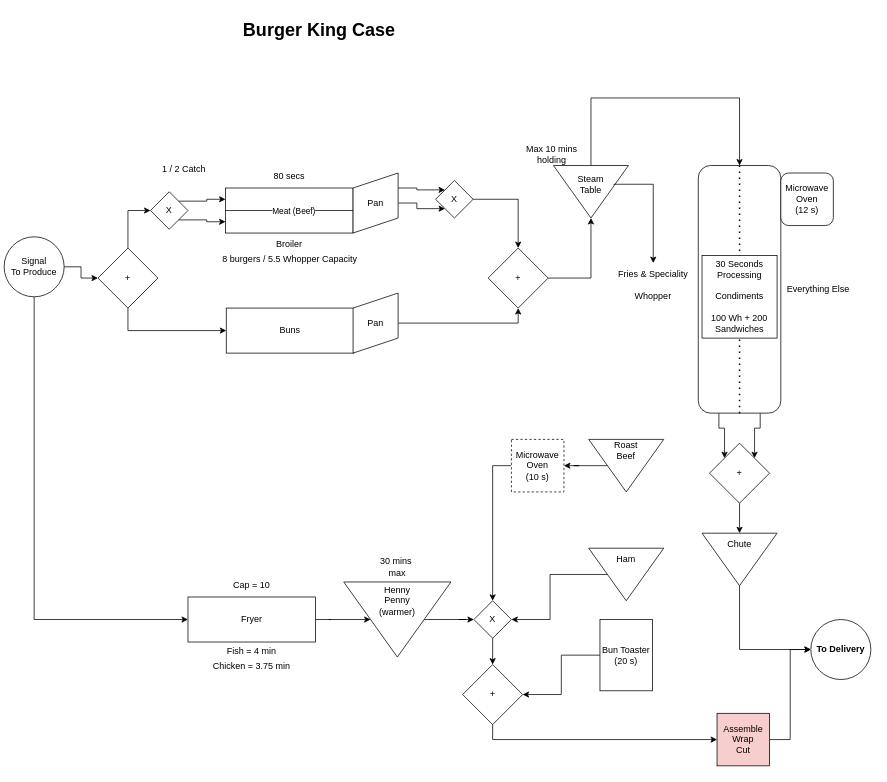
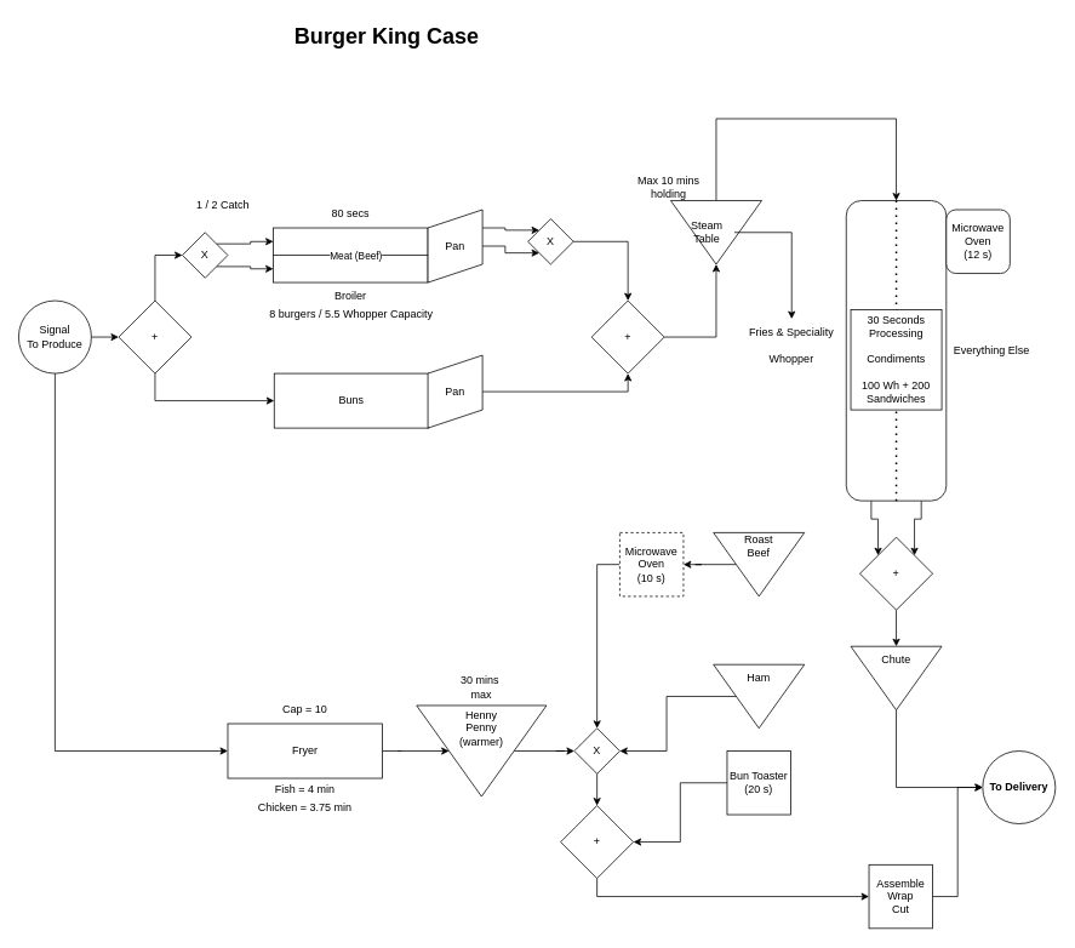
  <mxCell id="0" />
  <mxCell id="1" parent="0" />
  <mxCell id="2" value="&lt;h1&gt;Burger King Case&lt;/h1&gt;&lt;div&gt;&lt;br&gt;&lt;/div&gt;" style="text;html=1;strokeColor=none;fillColor=none;spacing=5;spacingTop=-20;whiteSpace=wrap;overflow=hidden;rounded=0;align=center;" vertex="1" parent="1"><mxGeometry x="290" y="20" width="270" height="120" as="geometry" /></mxCell>
  <mxCell id="3" style="edgeStyle=orthogonalEdgeStyle;rounded=0;orthogonalLoop=1;jettySize=auto;html=1;exitX=1;exitY=0.5;exitDx=0;exitDy=0;entryX=0;entryY=0.5;entryDx=0;entryDy=0;" edge="1" parent="1" source="5" target="8"><mxGeometry relative="1" as="geometry" /></mxCell>
  <mxCell id="4" style="edgeStyle=orthogonalEdgeStyle;rounded=0;orthogonalLoop=1;jettySize=auto;html=1;exitX=0.5;exitY=1;exitDx=0;exitDy=0;entryX=0;entryY=0.5;entryDx=0;entryDy=0;" edge="1" parent="1" source="5" target="50"><mxGeometry relative="1" as="geometry" /></mxCell>
- <mxCell id="5" value="Signal&lt;br&gt;To Produce" style="ellipse;whiteSpace=wrap;html=1;aspect=fixed;" vertex="1" parent="1"><mxGeometry x="5" y="315" width="80" height="80" as="geometry" /></mxCell>
+ <mxCell id="5" value="Signal&lt;br&gt;To Produce" style="ellipse;whiteSpace=wrap;html=1;aspect=fixed;" vertex="1" parent="1"><mxGeometry x="20" y="330" width="80" height="80" as="geometry" /></mxCell>
  <mxCell id="6" style="edgeStyle=orthogonalEdgeStyle;rounded=0;orthogonalLoop=1;jettySize=auto;html=1;exitX=0.5;exitY=0;exitDx=0;exitDy=0;entryX=0;entryY=0.5;entryDx=0;entryDy=0;" edge="1" parent="1" source="8" target="12"><mxGeometry relative="1" as="geometry" /></mxCell>
  <mxCell id="7" style="edgeStyle=orthogonalEdgeStyle;rounded=0;orthogonalLoop=1;jettySize=auto;html=1;exitX=0.5;exitY=1;exitDx=0;exitDy=0;" edge="1" parent="1" source="8" target="20"><mxGeometry relative="1" as="geometry" /></mxCell>
  <mxCell id="8" value="+" style="rhombus;whiteSpace=wrap;html=1;" vertex="1" parent="1"><mxGeometry x="130" y="330" width="80" height="80" as="geometry" /></mxCell>
  <mxCell id="9" value="" style="rounded=0;whiteSpace=wrap;html=1;" vertex="1" parent="1"><mxGeometry x="300" y="250" width="170" height="60" as="geometry" /></mxCell>
  <mxCell id="10" style="edgeStyle=orthogonalEdgeStyle;rounded=0;orthogonalLoop=1;jettySize=auto;html=1;exitX=1;exitY=0;exitDx=0;exitDy=0;entryX=0;entryY=0.25;entryDx=0;entryDy=0;" edge="1" parent="1" source="12" target="9"><mxGeometry relative="1" as="geometry" /></mxCell>
  <mxCell id="11" style="edgeStyle=orthogonalEdgeStyle;rounded=0;orthogonalLoop=1;jettySize=auto;html=1;exitX=1;exitY=1;exitDx=0;exitDy=0;entryX=0;entryY=0.75;entryDx=0;entryDy=0;" edge="1" parent="1" source="12" target="9"><mxGeometry relative="1" as="geometry" /></mxCell>
  <mxCell id="12" value="X" style="rhombus;whiteSpace=wrap;html=1;" vertex="1" parent="1"><mxGeometry x="200" y="255" width="50" height="50" as="geometry" /></mxCell>
  <mxCell id="13" value="" style="endArrow=none;html=1;rounded=0;exitX=0;exitY=0.5;exitDx=0;exitDy=0;entryX=1;entryY=0.5;entryDx=0;entryDy=0;textOpacity=50;" edge="1" parent="1" source="9" target="9"><mxGeometry width="50" height="50" relative="1" as="geometry"><mxPoint x="400" y="410" as="sourcePoint" /><mxPoint x="450" y="360" as="targetPoint" /></mxGeometry></mxCell>
  <mxCell id="14" value="Meat (Beef)" style="edgeLabel;html=1;align=center;verticalAlign=middle;resizable=0;points=[];" vertex="1" connectable="0" parent="13"><mxGeometry x="0.079" relative="1" as="geometry"><mxPoint x="-2" as="offset" /></mxGeometry></mxCell>
  <mxCell id="15" style="edgeStyle=orthogonalEdgeStyle;rounded=0;orthogonalLoop=1;jettySize=auto;html=1;exitX=0.25;exitY=0;exitDx=0;exitDy=0;entryX=0;entryY=0;entryDx=0;entryDy=0;" edge="1" parent="1" source="17" target="19"><mxGeometry relative="1" as="geometry" /></mxCell>
  <mxCell id="16" style="edgeStyle=orthogonalEdgeStyle;rounded=0;orthogonalLoop=1;jettySize=auto;html=1;exitX=0.5;exitY=0;exitDx=0;exitDy=0;entryX=0;entryY=1;entryDx=0;entryDy=0;" edge="1" parent="1" source="17" target="19"><mxGeometry relative="1" as="geometry" /></mxCell>
  <mxCell id="17" value="Pan" style="shape=parallelogram;perimeter=parallelogramPerimeter;whiteSpace=wrap;html=1;fixedSize=1;size=20;direction=east;rotation=90;flipH=1;horizontal=0;" vertex="1" parent="1"><mxGeometry x="460" y="240" width="80" height="60" as="geometry" /></mxCell>
  <mxCell id="18" style="edgeStyle=orthogonalEdgeStyle;rounded=0;orthogonalLoop=1;jettySize=auto;html=1;exitX=1;exitY=0.5;exitDx=0;exitDy=0;entryX=0.5;entryY=0;entryDx=0;entryDy=0;" edge="1" parent="1" source="19" target="24"><mxGeometry relative="1" as="geometry" /></mxCell>
  <mxCell id="19" value="X" style="rhombus;whiteSpace=wrap;html=1;" vertex="1" parent="1"><mxGeometry x="580" y="240" width="50" height="50" as="geometry" /></mxCell>
  <mxCell id="20" value="Buns" style="rounded=0;whiteSpace=wrap;html=1;" vertex="1" parent="1"><mxGeometry x="301" y="410" width="170" height="60" as="geometry" /></mxCell>
  <mxCell id="21" style="edgeStyle=orthogonalEdgeStyle;rounded=0;orthogonalLoop=1;jettySize=auto;html=1;exitX=0.5;exitY=0;exitDx=0;exitDy=0;entryX=0.5;entryY=1;entryDx=0;entryDy=0;" edge="1" parent="1" source="22" target="24"><mxGeometry relative="1" as="geometry" /></mxCell>
  <mxCell id="22" value="Pan" style="shape=parallelogram;perimeter=parallelogramPerimeter;whiteSpace=wrap;html=1;fixedSize=1;size=20;direction=east;rotation=90;flipH=1;horizontal=0;" vertex="1" parent="1"><mxGeometry x="460" y="400" width="80" height="60" as="geometry" /></mxCell>
  <mxCell id="23" style="edgeStyle=orthogonalEdgeStyle;rounded=0;orthogonalLoop=1;jettySize=auto;html=1;exitX=1;exitY=0.5;exitDx=0;exitDy=0;entryX=0;entryY=0;entryDx=50;entryDy=0;entryPerimeter=0;" edge="1" parent="1" source="24" target="26"><mxGeometry relative="1" as="geometry" /></mxCell>
  <mxCell id="24" value="+" style="rhombus;whiteSpace=wrap;html=1;" vertex="1" parent="1"><mxGeometry x="650" y="330" width="80" height="80" as="geometry" /></mxCell>
  <mxCell id="25" style="edgeStyle=orthogonalEdgeStyle;rounded=0;orthogonalLoop=1;jettySize=auto;html=1;exitX=0.5;exitY=1;exitDx=0;exitDy=0;exitPerimeter=0;entryX=0;entryY=0.5;entryDx=0;entryDy=0;" edge="1" parent="1" source="26" target="29"><mxGeometry relative="1" as="geometry"><Array as="points"><mxPoint x="787" y="130" /><mxPoint x="985" y="130" /></Array></mxGeometry></mxCell>
  <mxCell id="26" value="" style="verticalLabelPosition=bottom;verticalAlign=top;html=1;shape=mxgraph.basic.acute_triangle;dx=0.5;flipV=1;" vertex="1" parent="1"><mxGeometry x="737" y="220" width="100" height="70" as="geometry" /></mxCell>
  <mxCell id="27" style="edgeStyle=orthogonalEdgeStyle;rounded=0;orthogonalLoop=1;jettySize=auto;html=1;exitX=1;exitY=0.25;exitDx=0;exitDy=0;entryX=1;entryY=0;entryDx=0;entryDy=0;" edge="1" parent="1" source="29" target="32"><mxGeometry relative="1" as="geometry" /></mxCell>
  <mxCell id="28" style="edgeStyle=orthogonalEdgeStyle;rounded=0;orthogonalLoop=1;jettySize=auto;html=1;exitX=1;exitY=0.75;exitDx=0;exitDy=0;entryX=0;entryY=0;entryDx=0;entryDy=0;" edge="1" parent="1" source="29" target="32"><mxGeometry relative="1" as="geometry" /></mxCell>
  <mxCell id="29" value="" style="rounded=1;whiteSpace=wrap;html=1;direction=south;horizontal=0;" vertex="1" parent="1"><mxGeometry x="930" y="220" width="110" height="330" as="geometry" /></mxCell>
  <mxCell id="30" value="Microwave Oven&lt;br&gt;(12 s)" style="whiteSpace=wrap;html=1;aspect=fixed;rounded=1;" vertex="1" parent="1"><mxGeometry x="1040" y="230" width="70" height="70" as="geometry" /></mxCell>
  <mxCell id="31" style="edgeStyle=orthogonalEdgeStyle;rounded=0;orthogonalLoop=1;jettySize=auto;html=1;exitX=0.5;exitY=1;exitDx=0;exitDy=0;entryX=0.5;entryY=1;entryDx=0;entryDy=0;entryPerimeter=0;" edge="1" parent="1" source="32" target="34"><mxGeometry relative="1" as="geometry" /></mxCell>
  <mxCell id="32" value="+" style="rhombus;whiteSpace=wrap;html=1;" vertex="1" parent="1"><mxGeometry x="945" y="590" width="80" height="80" as="geometry" /></mxCell>
  <mxCell id="33" style="edgeStyle=orthogonalEdgeStyle;rounded=0;orthogonalLoop=1;jettySize=auto;html=1;exitX=0;exitY=0;exitDx=50;exitDy=0;exitPerimeter=0;entryX=0;entryY=0.5;entryDx=0;entryDy=0;" edge="1" parent="1" source="34" target="74"><mxGeometry relative="1" as="geometry" /></mxCell>
  <mxCell id="34" value="&lt;p style=&quot;line-height: 0%;&quot;&gt;&lt;br&gt;&lt;/p&gt;" style="verticalLabelPosition=bottom;verticalAlign=top;html=1;shape=mxgraph.basic.acute_triangle;dx=0.5;flipV=1;" vertex="1" parent="1"><mxGeometry x="935" y="710" width="100" height="70" as="geometry" /></mxCell>
  <mxCell id="35" value="" style="endArrow=none;dashed=1;html=1;dashPattern=1 3;strokeWidth=2;rounded=0;entryX=0;entryY=0.5;entryDx=0;entryDy=0;exitX=1;exitY=0.5;exitDx=0;exitDy=0;" edge="1" parent="1" source="29" target="29"><mxGeometry width="50" height="50" relative="1" as="geometry"><mxPoint x="840" y="490" as="sourcePoint" /><mxPoint x="890" y="440" as="targetPoint" /></mxGeometry></mxCell>
  <mxCell id="36" value="80 secs" style="text;html=1;strokeColor=none;fillColor=none;align=center;verticalAlign=middle;whiteSpace=wrap;rounded=0;" vertex="1" parent="1"><mxGeometry x="355" y="220" width="60" height="30" as="geometry" /></mxCell>
  <mxCell id="37" value="Broiler" style="text;html=1;strokeColor=none;fillColor=none;align=center;verticalAlign=middle;whiteSpace=wrap;rounded=0;" vertex="1" parent="1"><mxGeometry x="355" y="310" width="60" height="30" as="geometry" /></mxCell>
  <mxCell id="38" value="8 burgers / 5.5 Whopper Capacity" style="text;html=1;strokeColor=none;fillColor=none;align=center;verticalAlign=middle;whiteSpace=wrap;rounded=0;" vertex="1" parent="1"><mxGeometry x="291" y="330" width="190" height="30" as="geometry" /></mxCell>
  <mxCell id="39" value="1 / 2 Catch" style="text;html=1;strokeColor=none;fillColor=none;align=center;verticalAlign=middle;whiteSpace=wrap;rounded=0;" vertex="1" parent="1"><mxGeometry x="210" y="210" width="70" height="30" as="geometry" /></mxCell>
  <mxCell id="40" value="" style="edgeStyle=orthogonalEdgeStyle;rounded=0;orthogonalLoop=1;jettySize=auto;html=1;" edge="1" parent="1" source="41" target="42"><mxGeometry relative="1" as="geometry" /></mxCell>
- <mxCell id="41" value="Steam Table" style="text;html=1;strokeColor=none;fillColor=none;align=center;verticalAlign=middle;whiteSpace=wrap;rounded=0;" vertex="1" parent="1"><mxGeometry x="757" y="230" width="60" height="30" as="geometry" /></mxCell>
+ <mxCell id="41" value="Steam Table" style="text;html=1;strokeColor=none;fillColor=none;align=center;verticalAlign=middle;whiteSpace=wrap;rounded=0;" vertex="1" parent="1"><mxGeometry x="747" y="240" width="60" height="30" as="geometry" /></mxCell>
  <mxCell id="42" value="Fries &amp;amp; Speciality" style="text;html=1;strokeColor=none;fillColor=none;align=center;verticalAlign=middle;whiteSpace=wrap;rounded=0;" vertex="1" parent="1"><mxGeometry x="820" y="350" width="100" height="30" as="geometry" /></mxCell>
  <mxCell id="43" value="Whopper" style="text;html=1;strokeColor=none;fillColor=none;align=center;verticalAlign=middle;whiteSpace=wrap;rounded=0;" vertex="1" parent="1"><mxGeometry x="820" y="380" width="100" height="30" as="geometry" /></mxCell>
  <mxCell id="44" value="30 Seconds Processing&lt;br&gt;&lt;br&gt;Condiments&lt;br&gt;&lt;br&gt;100 Wh + 200 Sandwiches" style="text;html=1;strokeColor=default;fillColor=default;align=center;verticalAlign=middle;whiteSpace=wrap;rounded=0;" vertex="1" parent="1"><mxGeometry x="935" y="340" width="100" height="110" as="geometry" /></mxCell>
  <mxCell id="45" value="Max 10 mins holding" style="text;html=1;strokeColor=none;fillColor=none;align=center;verticalAlign=middle;whiteSpace=wrap;rounded=0;" vertex="1" parent="1"><mxGeometry x="690" y="190" width="90" height="30" as="geometry" /></mxCell>
  <mxCell id="46" value="Everything Else" style="text;html=1;strokeColor=none;fillColor=none;align=center;verticalAlign=middle;whiteSpace=wrap;rounded=0;" vertex="1" parent="1"><mxGeometry x="1040" y="370" width="100" height="30" as="geometry" /></mxCell>
  <mxCell id="47" style="edgeStyle=orthogonalEdgeStyle;rounded=0;orthogonalLoop=1;jettySize=auto;html=1;exitX=0;exitY=0.5;exitDx=0;exitDy=0;entryX=0.5;entryY=0;entryDx=0;entryDy=0;" edge="1" parent="1" source="48" target="55"><mxGeometry relative="1" as="geometry" /></mxCell>
  <mxCell id="48" value="Microwave Oven&lt;br&gt;(10 s)" style="whiteSpace=wrap;html=1;aspect=fixed;dashed=1;" vertex="1" parent="1"><mxGeometry x="681" y="585" width="70" height="70" as="geometry" /></mxCell>
  <mxCell id="49" style="edgeStyle=orthogonalEdgeStyle;rounded=0;orthogonalLoop=1;jettySize=auto;html=1;exitX=1;exitY=0.5;exitDx=0;exitDy=0;entryX=0;entryY=0;entryDx=35.715;entryDy=50;entryPerimeter=0;" edge="1" parent="1" source="50" target="52"><mxGeometry relative="1" as="geometry" /></mxCell>
  <mxCell id="50" value="Fryer" style="rounded=0;whiteSpace=wrap;html=1;" vertex="1" parent="1"><mxGeometry x="250" y="795" width="170" height="60" as="geometry" /></mxCell>
  <mxCell id="51" style="edgeStyle=orthogonalEdgeStyle;rounded=0;orthogonalLoop=1;jettySize=auto;html=1;exitX=0;exitY=0;exitDx=107.145;exitDy=50;exitPerimeter=0;entryX=0;entryY=0.5;entryDx=0;entryDy=0;" edge="1" parent="1" source="52" target="55"><mxGeometry relative="1" as="geometry"><mxPoint x="630.5" y="790" as="targetPoint" /></mxGeometry></mxCell>
  <mxCell id="52" value="" style="verticalLabelPosition=bottom;verticalAlign=top;html=1;shape=mxgraph.basic.acute_triangle;dx=0.5;flipV=1;" vertex="1" parent="1"><mxGeometry x="457.57" y="775" width="142.86" height="100" as="geometry" /></mxCell>
  <mxCell id="53" value="Henny Penny (warmer)" style="text;html=1;strokeColor=none;fillColor=none;align=center;verticalAlign=middle;whiteSpace=wrap;rounded=0;" vertex="1" parent="1"><mxGeometry x="499" y="785" width="60" height="30" as="geometry" /></mxCell>
  <mxCell id="54" style="edgeStyle=orthogonalEdgeStyle;rounded=0;orthogonalLoop=1;jettySize=auto;html=1;exitX=0.5;exitY=1;exitDx=0;exitDy=0;entryX=0.5;entryY=0;entryDx=0;entryDy=0;" edge="1" parent="1" source="55" target="57"><mxGeometry relative="1" as="geometry" /></mxCell>
  <mxCell id="55" value="X" style="rhombus;whiteSpace=wrap;html=1;" vertex="1" parent="1"><mxGeometry x="631" y="800" width="50" height="50" as="geometry" /></mxCell>
  <mxCell id="56" style="edgeStyle=orthogonalEdgeStyle;rounded=0;orthogonalLoop=1;jettySize=auto;html=1;exitX=0.5;exitY=1;exitDx=0;exitDy=0;entryX=0;entryY=0.5;entryDx=0;entryDy=0;" edge="1" parent="1" source="57" target="73"><mxGeometry relative="1" as="geometry" /></mxCell>
  <mxCell id="57" value="+" style="rhombus;whiteSpace=wrap;html=1;" vertex="1" parent="1"><mxGeometry x="616" y="885" width="80" height="80" as="geometry" /></mxCell>
  <mxCell id="58" value="Fish = 4 min" style="text;html=1;strokeColor=none;fillColor=none;align=center;verticalAlign=middle;whiteSpace=wrap;rounded=0;" vertex="1" parent="1"><mxGeometry x="240" y="853" width="190" height="30" as="geometry" /></mxCell>
  <mxCell id="59" value="Cap = 10" style="text;html=1;strokeColor=none;fillColor=none;align=center;verticalAlign=middle;whiteSpace=wrap;rounded=0;" vertex="1" parent="1"><mxGeometry x="305" y="765" width="60" height="30" as="geometry" /></mxCell>
  <mxCell id="60" value="Chicken = 3.75 min" style="text;html=1;strokeColor=none;fillColor=none;align=center;verticalAlign=middle;whiteSpace=wrap;rounded=0;" vertex="1" parent="1"><mxGeometry x="240" y="873" width="190" height="30" as="geometry" /></mxCell>
  <mxCell id="61" value="30 mins&amp;nbsp; max" style="text;html=1;strokeColor=none;fillColor=none;align=center;verticalAlign=middle;whiteSpace=wrap;rounded=0;" vertex="1" parent="1"><mxGeometry x="499" y="740" width="60" height="30" as="geometry" /></mxCell>
  <mxCell id="62" style="edgeStyle=orthogonalEdgeStyle;rounded=0;orthogonalLoop=1;jettySize=auto;html=1;exitX=0;exitY=0;exitDx=25;exitDy=35;exitPerimeter=0;entryX=1;entryY=0.5;entryDx=0;entryDy=0;" edge="1" parent="1" source="63" target="48"><mxGeometry relative="1" as="geometry" /></mxCell>
  <mxCell id="63" value="" style="verticalLabelPosition=bottom;verticalAlign=top;html=1;shape=mxgraph.basic.acute_triangle;dx=0.5;flipV=1;" vertex="1" parent="1"><mxGeometry x="784" y="585" width="100" height="70" as="geometry" /></mxCell>
  <mxCell id="64" value="Roast Beef" style="text;html=1;strokeColor=none;fillColor=none;align=center;verticalAlign=middle;whiteSpace=wrap;rounded=0;" vertex="1" parent="63"><mxGeometry x="20" width="60" height="30" as="geometry" /></mxCell>
  <mxCell id="65" value="Chute" style="text;html=1;strokeColor=none;fillColor=none;align=center;verticalAlign=middle;whiteSpace=wrap;rounded=0;" vertex="1" parent="1"><mxGeometry x="955" y="710" width="60" height="30" as="geometry" /></mxCell>
  <mxCell id="66" value="Roast Beef" style="text;html=1;strokeColor=none;fillColor=none;align=center;verticalAlign=middle;whiteSpace=wrap;rounded=0;" vertex="1" parent="1"><mxGeometry x="804" y="730" width="60" height="30" as="geometry" /></mxCell>
  <mxCell id="67" style="edgeStyle=orthogonalEdgeStyle;rounded=0;orthogonalLoop=1;jettySize=auto;html=1;exitX=0;exitY=0;exitDx=25;exitDy=35;exitPerimeter=0;entryX=1;entryY=0.5;entryDx=0;entryDy=0;" edge="1" parent="1" source="68" target="55"><mxGeometry relative="1" as="geometry" /></mxCell>
  <mxCell id="68" value="" style="verticalLabelPosition=bottom;verticalAlign=top;html=1;shape=mxgraph.basic.acute_triangle;dx=0.5;flipV=1;" vertex="1" parent="1"><mxGeometry x="784" y="730" width="100" height="70" as="geometry" /></mxCell>
  <mxCell id="69" value="Ham" style="text;html=1;strokeColor=none;fillColor=none;align=center;verticalAlign=middle;whiteSpace=wrap;rounded=0;" vertex="1" parent="68"><mxGeometry x="20" width="60" height="30" as="geometry" /></mxCell>
  <mxCell id="70" style="edgeStyle=orthogonalEdgeStyle;rounded=0;orthogonalLoop=1;jettySize=auto;html=1;exitX=0;exitY=0.5;exitDx=0;exitDy=0;entryX=1;entryY=0.5;entryDx=0;entryDy=0;" edge="1" parent="1" source="71" target="57"><mxGeometry relative="1" as="geometry" /></mxCell>
- <mxCell id="71" value="Bun Toaster (20 s)" style="whiteSpace=wrap;html=1;aspect=fixed;" vertex="1" parent="1"><mxGeometry x="799" y="825" width="70" height="95" as="geometry" /></mxCell>
+ <mxCell id="71" value="Bun Toaster (20 s)" style="whiteSpace=wrap;html=1;aspect=fixed;" vertex="1" parent="1"><mxGeometry x="799" y="825" width="70" height="70" as="geometry" /></mxCell>
  <mxCell id="72" style="edgeStyle=orthogonalEdgeStyle;rounded=0;orthogonalLoop=1;jettySize=auto;html=1;exitX=1;exitY=0.5;exitDx=0;exitDy=0;entryX=0;entryY=0.5;entryDx=0;entryDy=0;" edge="1" parent="1" source="73" target="74"><mxGeometry relative="1" as="geometry" /></mxCell>
- <mxCell id="73" value="Assemble&lt;br&gt;Wrap &lt;br&gt;Cut" style="whiteSpace=wrap;html=1;aspect=fixed;fillColor=#f8cecc;" vertex="1" parent="1"><mxGeometry x="955" y="950" width="70" height="70" as="geometry" /></mxCell>
+ <mxCell id="73" value="Assemble&lt;br&gt;Wrap &lt;br&gt;Cut" style="whiteSpace=wrap;html=1;aspect=fixed;" vertex="1" parent="1"><mxGeometry x="955" y="950" width="70" height="70" as="geometry" /></mxCell>
  <mxCell id="74" value="To Delivery" style="ellipse;whiteSpace=wrap;html=1;aspect=fixed;strokeColor=default;fillColor=default;fontStyle=1" vertex="1" parent="1"><mxGeometry x="1080" y="825" width="80" height="80" as="geometry" /></mxCell>
